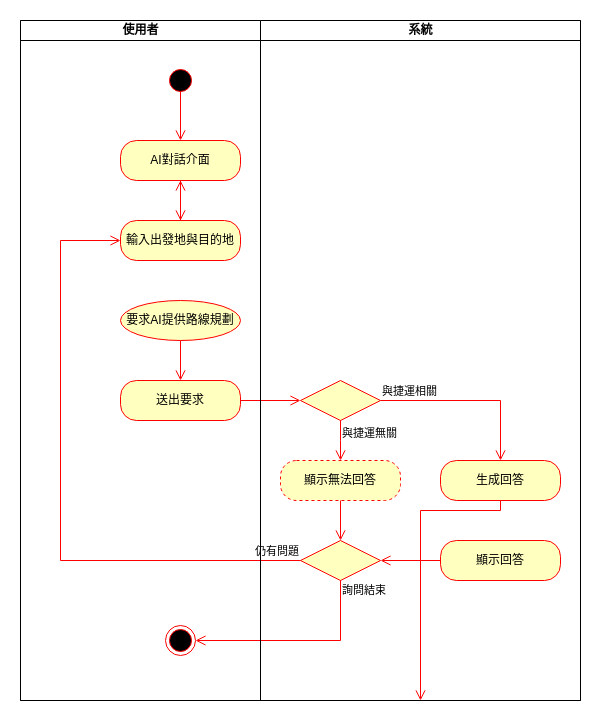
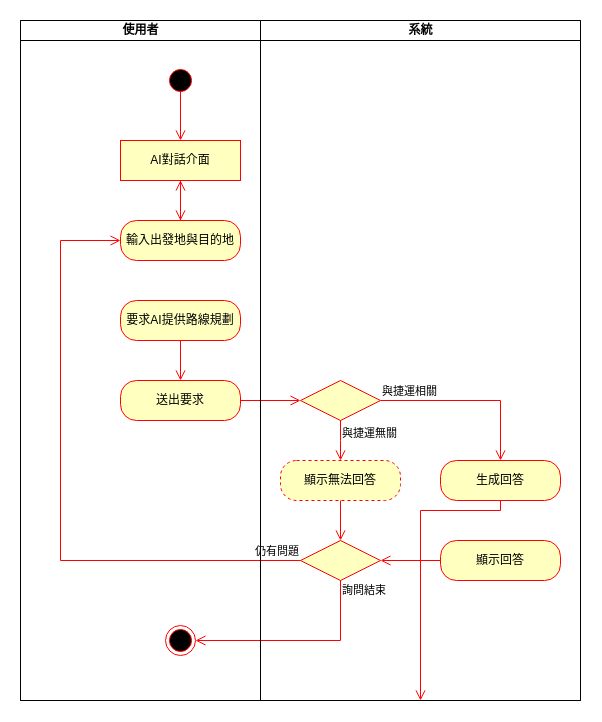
  <mxCell id="0" />
  <mxCell id="1" parent="0" />
  <mxCell id="2" value="" style="swimlane;childLayout=stackLayout;resizeParent=1;resizeParentMax=0;startSize=0;html=1;" parent="1" vertex="1"><mxGeometry x="20" y="20" width="560" height="680" as="geometry"><mxRectangle x="150.0" y="-20" width="60" height="30" as="alternateBounds" /></mxGeometry></mxCell>
  <mxCell id="3" value="使用者" style="swimlane;startSize=20;html=1;" parent="2" vertex="1"><mxGeometry width="240" height="680" as="geometry"><mxRectangle width="40" height="480" as="alternateBounds" /></mxGeometry></mxCell>
  <mxCell id="4" value="" style="edgeStyle=orthogonalEdgeStyle;html=1;verticalAlign=bottom;endArrow=open;endSize=8;strokeColor=#ff0000;rounded=0;entryX=0.5;entryY=0;entryDx=0;entryDy=0;exitX=0.5;exitY=0.5;exitDx=0;exitDy=0;exitPerimeter=0;" parent="3" source="5" target="6" edge="1"><mxGeometry relative="1" as="geometry"><mxPoint x="159.75" y="125" as="targetPoint" /><mxPoint x="159.75" y="70" as="sourcePoint" /></mxGeometry></mxCell>
  <mxCell id="5" value="" style="ellipse;html=1;shape=startState;fillColor=#000000;strokeColor=#ff0000;" parent="3" vertex="1"><mxGeometry x="145.0" y="45" width="30" height="30" as="geometry" /></mxCell>
- <mxCell id="6" value="AI對話&lt;span style=&quot;background-color: transparent; color: light-dark(rgb(0, 0, 0), rgb(237, 237, 237));&quot;&gt;介面&lt;/span&gt;" style="rounded=1;whiteSpace=wrap;html=1;arcSize=40;fontColor=#000000;fillColor=#ffffc0;strokeColor=#ff0000;" parent="3" vertex="1"><mxGeometry x="100.0" y="120" width="120" height="40" as="geometry" /></mxCell>
+ <mxCell id="6" value="AI對話&lt;span style=&quot;background-color: transparent; color: light-dark(rgb(0, 0, 0), rgb(237, 237, 237));&quot;&gt;介面&lt;/span&gt;" style="whiteSpace=wrap;html=1;arcSize=40;fontColor=#000000;fillColor=#ffffc0;strokeColor=#ff0000;rounded=0;" parent="3" vertex="1"><mxGeometry x="100.0" y="120" width="120" height="40" as="geometry" /></mxCell>
  <mxCell id="7" value="" style="edgeStyle=orthogonalEdgeStyle;html=1;verticalAlign=bottom;endArrow=open;endSize=8;strokeColor=#ff0000;rounded=0;exitX=0.5;exitY=1;exitDx=0;exitDy=0;" parent="3" source="6" edge="1"><mxGeometry relative="1" as="geometry"><mxPoint x="160.0" y="200" as="targetPoint" /><Array as="points"><mxPoint x="160" y="200" /></Array></mxGeometry></mxCell>
- <mxCell id="8" value="要求AI提供路線規劃" style="ellipse;whiteSpace=wrap;html=1;arcSize=40;fontColor=#000000;fillColor=#ffffc0;strokeColor=#ff0000;" parent="3" vertex="1"><mxGeometry x="100.0" y="280" width="120" height="40" as="geometry" /></mxCell>
+ <mxCell id="8" value="要求AI提供路線規劃" style="rounded=1;whiteSpace=wrap;html=1;arcSize=40;fontColor=#000000;fillColor=#ffffc0;strokeColor=#ff0000;" parent="3" vertex="1"><mxGeometry x="100.0" y="280" width="120" height="40" as="geometry" /></mxCell>
  <mxCell id="9" value="" style="edgeStyle=orthogonalEdgeStyle;html=1;verticalAlign=bottom;endArrow=open;endSize=8;strokeColor=#ff0000;rounded=0;exitX=0.5;exitY=1;exitDx=0;exitDy=0;" parent="3" source="8" edge="1"><mxGeometry relative="1" as="geometry"><mxPoint x="160.0" y="360" as="targetPoint" /><Array as="points"><mxPoint x="160" y="360" /></Array></mxGeometry></mxCell>
  <mxCell id="10" value="送出要求" style="rounded=1;whiteSpace=wrap;html=1;arcSize=40;fontColor=#000000;fillColor=#ffffc0;strokeColor=#ff0000;" parent="3" vertex="1"><mxGeometry x="100.0" y="360" width="120" height="40" as="geometry" /></mxCell>
  <mxCell id="11" value="" style="ellipse;html=1;shape=endState;fillColor=#000000;strokeColor=#ff0000;" parent="3" vertex="1"><mxGeometry x="145.0" y="605" width="30" height="30" as="geometry" /></mxCell>
  <mxCell id="12" value="顯示回答" style="rounded=1;whiteSpace=wrap;html=1;arcSize=40;fontColor=#000000;fillColor=#ffffc0;strokeColor=#ff0000;" parent="3" vertex="1"><mxGeometry x="420.0" y="520" width="120" height="40" as="geometry" /></mxCell>
  <mxCell id="13" value="" style="edgeStyle=orthogonalEdgeStyle;html=1;verticalAlign=bottom;endArrow=open;endSize=8;strokeColor=#ff0000;rounded=0;entryX=1;entryY=0.5;entryDx=0;entryDy=0;" parent="3" source="12" target="14" edge="1"><mxGeometry relative="1" as="geometry"><mxPoint x="380" y="540" as="targetPoint" /></mxGeometry></mxCell>
  <mxCell id="14" value="" style="rhombus;whiteSpace=wrap;html=1;fontColor=#000000;fillColor=#ffffc0;strokeColor=#ff0000;" parent="3" vertex="1"><mxGeometry x="280.0" y="520" width="80" height="40" as="geometry" /></mxCell>
  <mxCell id="15" value="生成回答" style="rounded=1;whiteSpace=wrap;html=1;arcSize=40;fontColor=#000000;fillColor=#ffffc0;strokeColor=#ff0000;" parent="3" vertex="1"><mxGeometry x="420.0" y="440" width="120" height="40" as="geometry" /></mxCell>
  <mxCell id="16" value="" style="edgeStyle=orthogonalEdgeStyle;html=1;verticalAlign=bottom;endArrow=open;endSize=8;strokeColor=#ff0000;rounded=0;exitX=0.5;exitY=1;exitDx=0;exitDy=0;" parent="3" source="15" target="27" edge="1"><mxGeometry relative="1" as="geometry"><mxPoint x="320.0" y="760" as="targetPoint" /></mxGeometry></mxCell>
  <mxCell id="17" value="" style="rhombus;whiteSpace=wrap;html=1;fontColor=#000000;fillColor=#ffffc0;strokeColor=#ff0000;" parent="3" vertex="1"><mxGeometry x="280" y="360" width="80" height="40" as="geometry" /></mxCell>
  <mxCell id="18" value="與捷運相關" style="edgeStyle=orthogonalEdgeStyle;html=1;align=left;verticalAlign=bottom;endArrow=open;endSize=8;strokeColor=#ff0000;rounded=0;entryX=0.5;entryY=0;entryDx=0;entryDy=0;" parent="3" source="17" target="15" edge="1"><mxGeometry x="-1" relative="1" as="geometry"><mxPoint x="400" y="420" as="targetPoint" /></mxGeometry></mxCell>
  <mxCell id="19" value="與捷運無關" style="edgeStyle=orthogonalEdgeStyle;html=1;align=left;verticalAlign=top;endArrow=open;endSize=8;strokeColor=#ff0000;rounded=0;" parent="3" source="17" edge="1"><mxGeometry x="-1" relative="1" as="geometry"><mxPoint x="320" y="440" as="targetPoint" /></mxGeometry></mxCell>
  <mxCell id="20" value="顯示無法回答" style="rounded=1;whiteSpace=wrap;html=1;arcSize=40;fontColor=#000000;fillColor=#ffffc0;strokeColor=#ff0000;dashed=1;" parent="3" vertex="1"><mxGeometry x="260.0" y="440" width="120" height="40" as="geometry" /></mxCell>
  <mxCell id="21" value="" style="edgeStyle=orthogonalEdgeStyle;html=1;verticalAlign=bottom;endArrow=open;endSize=8;strokeColor=#ff0000;rounded=0;entryX=0.5;entryY=0;entryDx=0;entryDy=0;exitX=0.5;exitY=1;exitDx=0;exitDy=0;" parent="3" source="20" target="14" edge="1"><mxGeometry relative="1" as="geometry"><mxPoint x="390" y="550" as="targetPoint" /><mxPoint x="430" y="550" as="sourcePoint" /></mxGeometry></mxCell>
  <mxCell id="22" value="" style="edgeStyle=orthogonalEdgeStyle;html=1;verticalAlign=bottom;endArrow=open;endSize=8;strokeColor=#ff0000;rounded=0;exitX=1;exitY=0.5;exitDx=0;exitDy=0;entryX=0;entryY=0.5;entryDx=0;entryDy=0;" parent="3" source="10" target="17" edge="1"><mxGeometry relative="1" as="geometry"><mxPoint x="180.0" y="380" as="targetPoint" /><Array as="points" /></mxGeometry></mxCell>
  <mxCell id="23" value="&lt;span style=&quot;text-align: left;&quot;&gt;仍有問題&lt;/span&gt;" style="edgeStyle=orthogonalEdgeStyle;html=1;align=right;verticalAlign=bottom;endArrow=open;endSize=8;strokeColor=#ff0000;rounded=0;exitX=0;exitY=0.5;exitDx=0;exitDy=0;entryX=0;entryY=0.5;entryDx=0;entryDy=0;" parent="3" source="14" target="25" edge="1"><mxGeometry x="-1" relative="1" as="geometry"><mxPoint x="20.0" y="780" as="targetPoint" /><mxPoint as="offset" /><Array as="points"><mxPoint x="40" y="540" /><mxPoint x="40" y="220" /></Array></mxGeometry></mxCell>
  <mxCell id="24" value="&lt;span style=&quot;text-align: right;&quot;&gt;詢問結束&lt;/span&gt;" style="edgeStyle=orthogonalEdgeStyle;html=1;align=left;verticalAlign=middle;endArrow=open;endSize=8;strokeColor=#ff0000;rounded=0;exitX=0.5;exitY=1;exitDx=0;exitDy=0;entryX=1;entryY=0.5;entryDx=0;entryDy=0;" parent="3" source="14" target="11" edge="1"><mxGeometry x="-0.902" relative="1" as="geometry"><mxPoint x="520" y="320" as="targetPoint" /><mxPoint as="offset" /></mxGeometry></mxCell>
  <mxCell id="25" value="輸入出發地與目的地" style="rounded=1;whiteSpace=wrap;html=1;arcSize=40;fontColor=#000000;fillColor=#ffffc0;strokeColor=#ff0000;" parent="3" vertex="1"><mxGeometry x="100" y="200" width="120" height="40" as="geometry" /></mxCell>
  <mxCell id="26" value="" style="edgeStyle=orthogonalEdgeStyle;html=1;verticalAlign=bottom;endArrow=open;endSize=8;strokeColor=#ff0000;rounded=0;" parent="3" source="25" target="6" edge="1"><mxGeometry relative="1" as="geometry"><mxPoint x="160" y="280" as="targetPoint" /></mxGeometry></mxCell>
  <mxCell id="27" value="系統" style="swimlane;startSize=20;html=1;" parent="2" vertex="1"><mxGeometry x="240" width="320" height="680" as="geometry"><mxRectangle x="120" width="40" height="480" as="alternateBounds" /></mxGeometry></mxCell>
